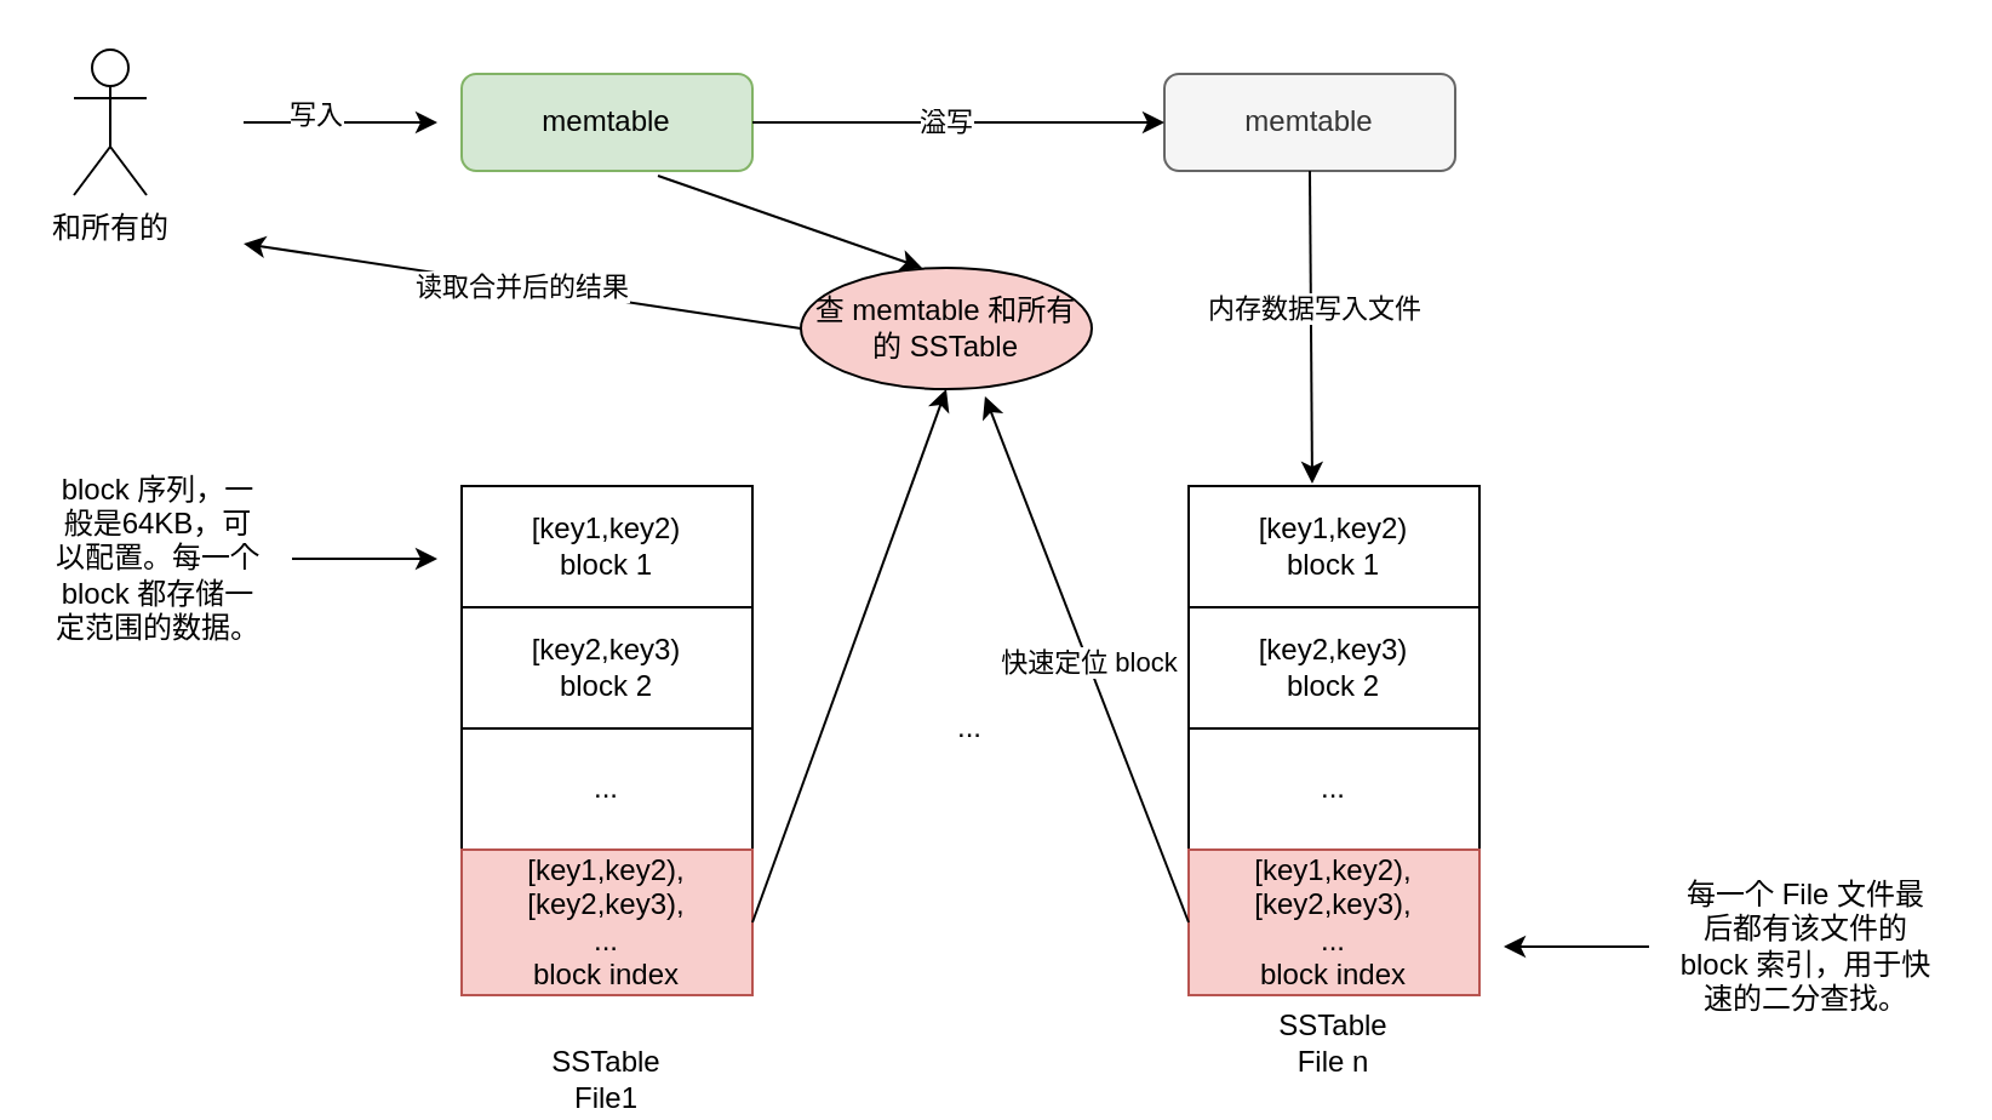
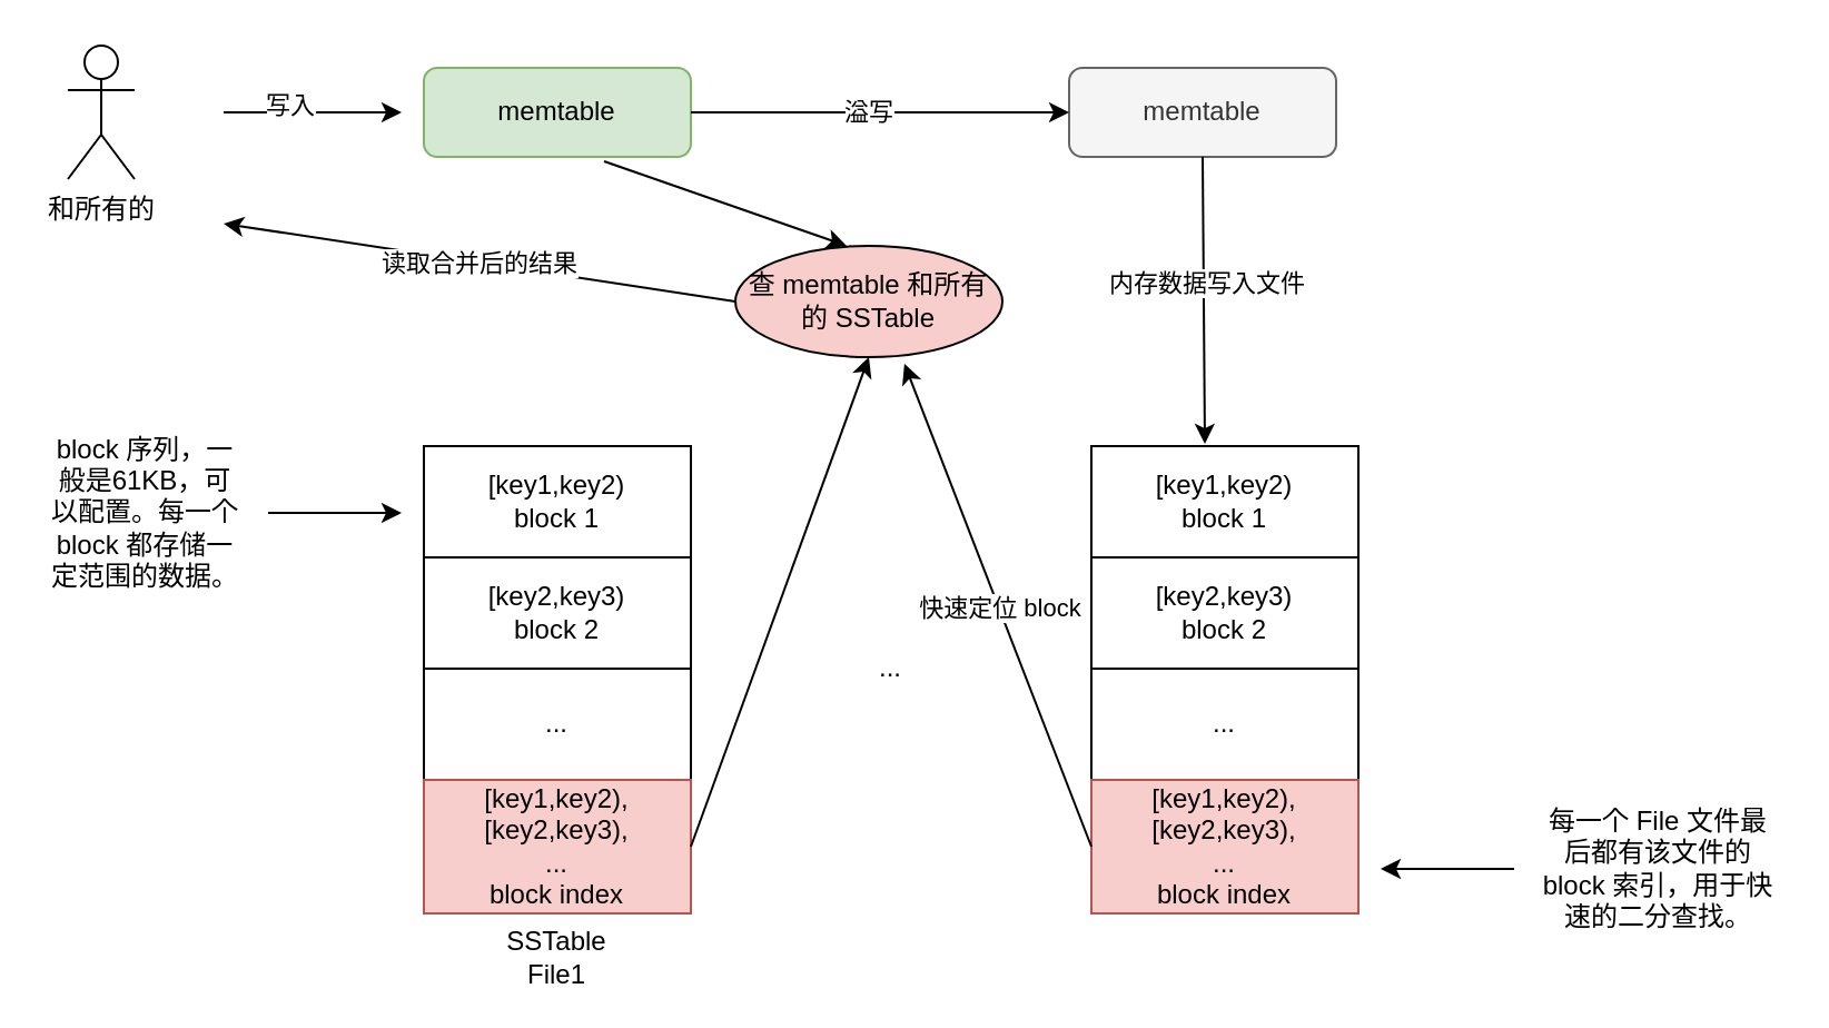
  <mxCell id="0" />
  <mxCell id="1" parent="0" />
  <mxCell id="2" value="&lt;div&gt;[key1,key2)&lt;/div&gt;&lt;div&gt;&lt;span&gt;block 1&lt;/span&gt;&lt;/div&gt;" style="rounded=0;whiteSpace=wrap;html=1;align=center;" parent="1" vertex="1"><mxGeometry x="190" y="200" width="120" height="50" as="geometry" /></mxCell>
  <mxCell id="3" value="&lt;div&gt;[key2,key3)&lt;/div&gt;&lt;div&gt;&lt;span&gt;block 2&lt;/span&gt;&lt;/div&gt;" style="rounded=0;whiteSpace=wrap;html=1;align=center;" parent="1" vertex="1"><mxGeometry x="190" y="250" width="120" height="50" as="geometry" /></mxCell>
  <mxCell id="4" value="&lt;div&gt;...&lt;/div&gt;" style="rounded=0;whiteSpace=wrap;html=1;align=center;" parent="1" vertex="1"><mxGeometry x="190" y="300" width="120" height="50" as="geometry" /></mxCell>
  <mxCell id="5" value="[key1,key2),[key2,key3),&lt;br&gt;...&lt;br&gt;block index" style="rounded=0;whiteSpace=wrap;html=1;align=center;fillColor=#f8cecc;strokeColor=#b85450;" parent="1" vertex="1"><mxGeometry x="190" y="350" width="120" height="60" as="geometry" /></mxCell>
- <mxCell id="6" value="SSTable File1" style="text;html=1;strokeColor=none;fillColor=none;align=center;verticalAlign=middle;whiteSpace=wrap;rounded=0;" parent="1" vertex="1"><mxGeometry x="230" y="435" width="40" height="20" as="geometry" /></mxCell>
+ <mxCell id="6" value="SSTable File1" style="text;html=1;strokeColor=none;fillColor=none;align=center;verticalAlign=middle;whiteSpace=wrap;rounded=0;" parent="1" vertex="1"><mxGeometry x="230" y="420" width="40" height="20" as="geometry" /></mxCell>
  <mxCell id="7" value="&lt;div&gt;[key1,key2)&lt;/div&gt;&lt;div&gt;&lt;span&gt;block 1&lt;/span&gt;&lt;/div&gt;" style="rounded=0;whiteSpace=wrap;html=1;align=center;" parent="1" vertex="1"><mxGeometry x="490" y="200" width="120" height="50" as="geometry" /></mxCell>
  <mxCell id="8" value="&lt;div&gt;[key2,key3)&lt;/div&gt;&lt;div&gt;&lt;span&gt;block 2&lt;/span&gt;&lt;/div&gt;" style="rounded=0;whiteSpace=wrap;html=1;align=center;" parent="1" vertex="1"><mxGeometry x="490" y="250" width="120" height="50" as="geometry" /></mxCell>
  <mxCell id="9" value="&lt;div&gt;...&lt;/div&gt;" style="rounded=0;whiteSpace=wrap;html=1;align=center;" parent="1" vertex="1"><mxGeometry x="490" y="300" width="120" height="50" as="geometry" /></mxCell>
  <mxCell id="10" value="[key1,key2),[key2,key3),&lt;br&gt;...&lt;br&gt;block index" style="rounded=0;whiteSpace=wrap;html=1;align=center;fillColor=#f8cecc;strokeColor=#b85450;" parent="1" vertex="1"><mxGeometry x="490" y="350" width="120" height="60" as="geometry" /></mxCell>
- <mxCell id="11" value="SSTable File n" style="text;html=1;strokeColor=none;fillColor=none;align=center;verticalAlign=middle;whiteSpace=wrap;rounded=0;" parent="1" vertex="1"><mxGeometry x="530" y="420" width="40" height="20" as="geometry" /></mxCell>
  <mxCell id="12" value="..." style="text;html=1;strokeColor=none;fillColor=none;align=center;verticalAlign=middle;whiteSpace=wrap;rounded=0;" parent="1" vertex="1"><mxGeometry x="380" y="290" width="40" height="20" as="geometry" /></mxCell>
  <mxCell id="13" value="" style="endArrow=classic;html=1;" parent="1" edge="1"><mxGeometry width="50" height="50" relative="1" as="geometry"><mxPoint x="120" y="230" as="sourcePoint" /><mxPoint x="180" y="230" as="targetPoint" /></mxGeometry></mxCell>
- <mxCell id="14" value="block 序列，一般是64KB，可以配置。每一个 block 都存储一定范围的数据。" style="text;html=1;strokeColor=none;fillColor=none;align=center;verticalAlign=middle;whiteSpace=wrap;rounded=0;" parent="1" vertex="1"><mxGeometry x="20" y="220" width="90" height="20" as="geometry" /></mxCell>
+ <mxCell id="14" value="block 序列，一般是61KB，可以配置。每一个 block 都存储一定范围的数据。" style="text;html=1;strokeColor=none;fillColor=none;align=center;verticalAlign=middle;whiteSpace=wrap;rounded=0;" parent="1" vertex="1"><mxGeometry x="20" y="220" width="90" height="20" as="geometry" /></mxCell>
  <mxCell id="15" value="" style="endArrow=classic;html=1;" parent="1" edge="1"><mxGeometry width="50" height="50" relative="1" as="geometry"><mxPoint x="680" y="390" as="sourcePoint" /><mxPoint x="620" y="390" as="targetPoint" /></mxGeometry></mxCell>
  <mxCell id="16" value="每一个 File 文件最后都有该文件的 block 索引，用于快速的二分查找。" style="text;html=1;strokeColor=none;fillColor=none;align=center;verticalAlign=middle;whiteSpace=wrap;rounded=0;" parent="1" vertex="1"><mxGeometry x="690" y="380" width="110" height="20" as="geometry" /></mxCell>
  <mxCell id="17" value="memtable" style="rounded=1;whiteSpace=wrap;html=1;fillColor=#d5e8d4;strokeColor=#82b366;" parent="1" vertex="1"><mxGeometry x="190" width="120" height="40" as="geometry" y="30" /></mxCell>
  <mxCell id="18" value="memtable" style="rounded=1;whiteSpace=wrap;html=1;fillColor=#f5f5f5;strokeColor=#666666;fontColor=#333333;" parent="1" vertex="1"><mxGeometry x="480" width="120" height="40" as="geometry" y="30" /></mxCell>
  <mxCell id="19" value="" style="endArrow=classic;html=1;exitX=0.5;exitY=1;exitDx=0;exitDy=0;entryX=0.425;entryY=-0.02;entryDx=0;entryDy=0;entryPerimeter=0;" parent="1" source="18" target="7" edge="1"><mxGeometry width="50" height="50" relative="1" as="geometry"><mxPoint x="400" y="280" as="sourcePoint" /><mxPoint x="450" y="230" as="targetPoint" /></mxGeometry></mxCell>
  <mxCell id="20" value="内存数据写入文件" style="edgeLabel;html=1;align=center;verticalAlign=middle;resizable=0;points=[];" parent="19" vertex="1" connectable="0"><mxGeometry x="-0.116" y="1" relative="1" as="geometry"><mxPoint as="offset" /></mxGeometry></mxCell>
  <mxCell id="21" value="" style="endArrow=classic;html=1;entryX=0;entryY=0.5;entryDx=0;entryDy=0;exitX=1;exitY=0.5;exitDx=0;exitDy=0;" parent="1" source="17" target="18" edge="1"><mxGeometry width="50" height="50" relative="1" as="geometry"><mxPoint x="350" y="90" as="sourcePoint" /><mxPoint x="450" y="180" as="targetPoint" /></mxGeometry></mxCell>
  <mxCell id="22" value="溢写" style="edgeLabel;html=1;align=center;verticalAlign=middle;resizable=0;points=[];" parent="21" vertex="1" connectable="0"><mxGeometry x="-0.071" y="1" relative="1" as="geometry"><mxPoint as="offset" /></mxGeometry></mxCell>
  <mxCell id="23" value="" style="endArrow=classic;html=1;" parent="1" edge="1"><mxGeometry width="50" height="50" relative="1" as="geometry"><mxPoint x="100" y="50" as="sourcePoint" /><mxPoint x="180" y="50" as="targetPoint" /></mxGeometry></mxCell>
  <mxCell id="24" value="写入" style="edgeLabel;html=1;align=center;verticalAlign=middle;resizable=0;points=[];" parent="23" vertex="1" connectable="0"><mxGeometry x="-0.275" y="4" relative="1" as="geometry"><mxPoint as="offset" /></mxGeometry></mxCell>
  <mxCell id="25" value="和所有的" style="shape=umlActor;verticalLabelPosition=bottom;labelBackgroundColor=#ffffff;verticalAlign=top;html=1;outlineConnect=0;" parent="1" vertex="1"><mxGeometry x="30" y="20" width="30" height="60" as="geometry" /></mxCell>
  <mxCell id="26" value="读取合并后的结果" style="endArrow=classic;html=1;exitX=0;exitY=0.5;exitDx=0;exitDy=0;" parent="1" source="27" edge="1"><mxGeometry width="50" height="50" relative="1" as="geometry"><mxPoint x="180" y="100" as="sourcePoint" /><mxPoint x="100" y="100" as="targetPoint" /></mxGeometry></mxCell>
  <mxCell id="27" value="查 memtable 和所有的 SSTable&lt;br&gt;" style="ellipse;whiteSpace=wrap;html=1;fillColor=#f8cecc;" parent="1" vertex="1"><mxGeometry x="330" y="110" width="120" height="50" as="geometry" /></mxCell>
  <mxCell id="28" value="" style="endArrow=classic;html=1;exitX=0;exitY=0.5;exitDx=0;exitDy=0;entryX=0.633;entryY=1.06;entryDx=0;entryDy=0;entryPerimeter=0;" parent="1" source="10" target="27" edge="1"><mxGeometry width="50" height="50" relative="1" as="geometry"><mxPoint x="400" y="190" as="sourcePoint" /><mxPoint x="450" y="140" as="targetPoint" /></mxGeometry></mxCell>
  <mxCell id="29" value="快速定位 block" style="edgeLabel;html=1;align=center;verticalAlign=middle;resizable=0;points=[];" parent="28" vertex="1" connectable="0"><mxGeometry x="-0.009" relative="1" as="geometry"><mxPoint as="offset" /></mxGeometry></mxCell>
  <mxCell id="30" value="" style="endArrow=classic;html=1;exitX=1;exitY=0.5;exitDx=0;exitDy=0;entryX=0.5;entryY=1;entryDx=0;entryDy=0;" parent="1" source="5" target="27" edge="1"><mxGeometry width="50" height="50" relative="1" as="geometry"><mxPoint x="400" y="190" as="sourcePoint" /><mxPoint x="450" y="140" as="targetPoint" /></mxGeometry></mxCell>
  <mxCell id="31" value="" style="endArrow=classic;html=1;exitX=0.675;exitY=1.05;exitDx=0;exitDy=0;exitPerimeter=0;" parent="1" source="17" edge="1"><mxGeometry width="50" height="50" relative="1" as="geometry"><mxPoint x="400" y="190" as="sourcePoint" /><mxPoint x="380" y="110" as="targetPoint" /></mxGeometry></mxCell>
